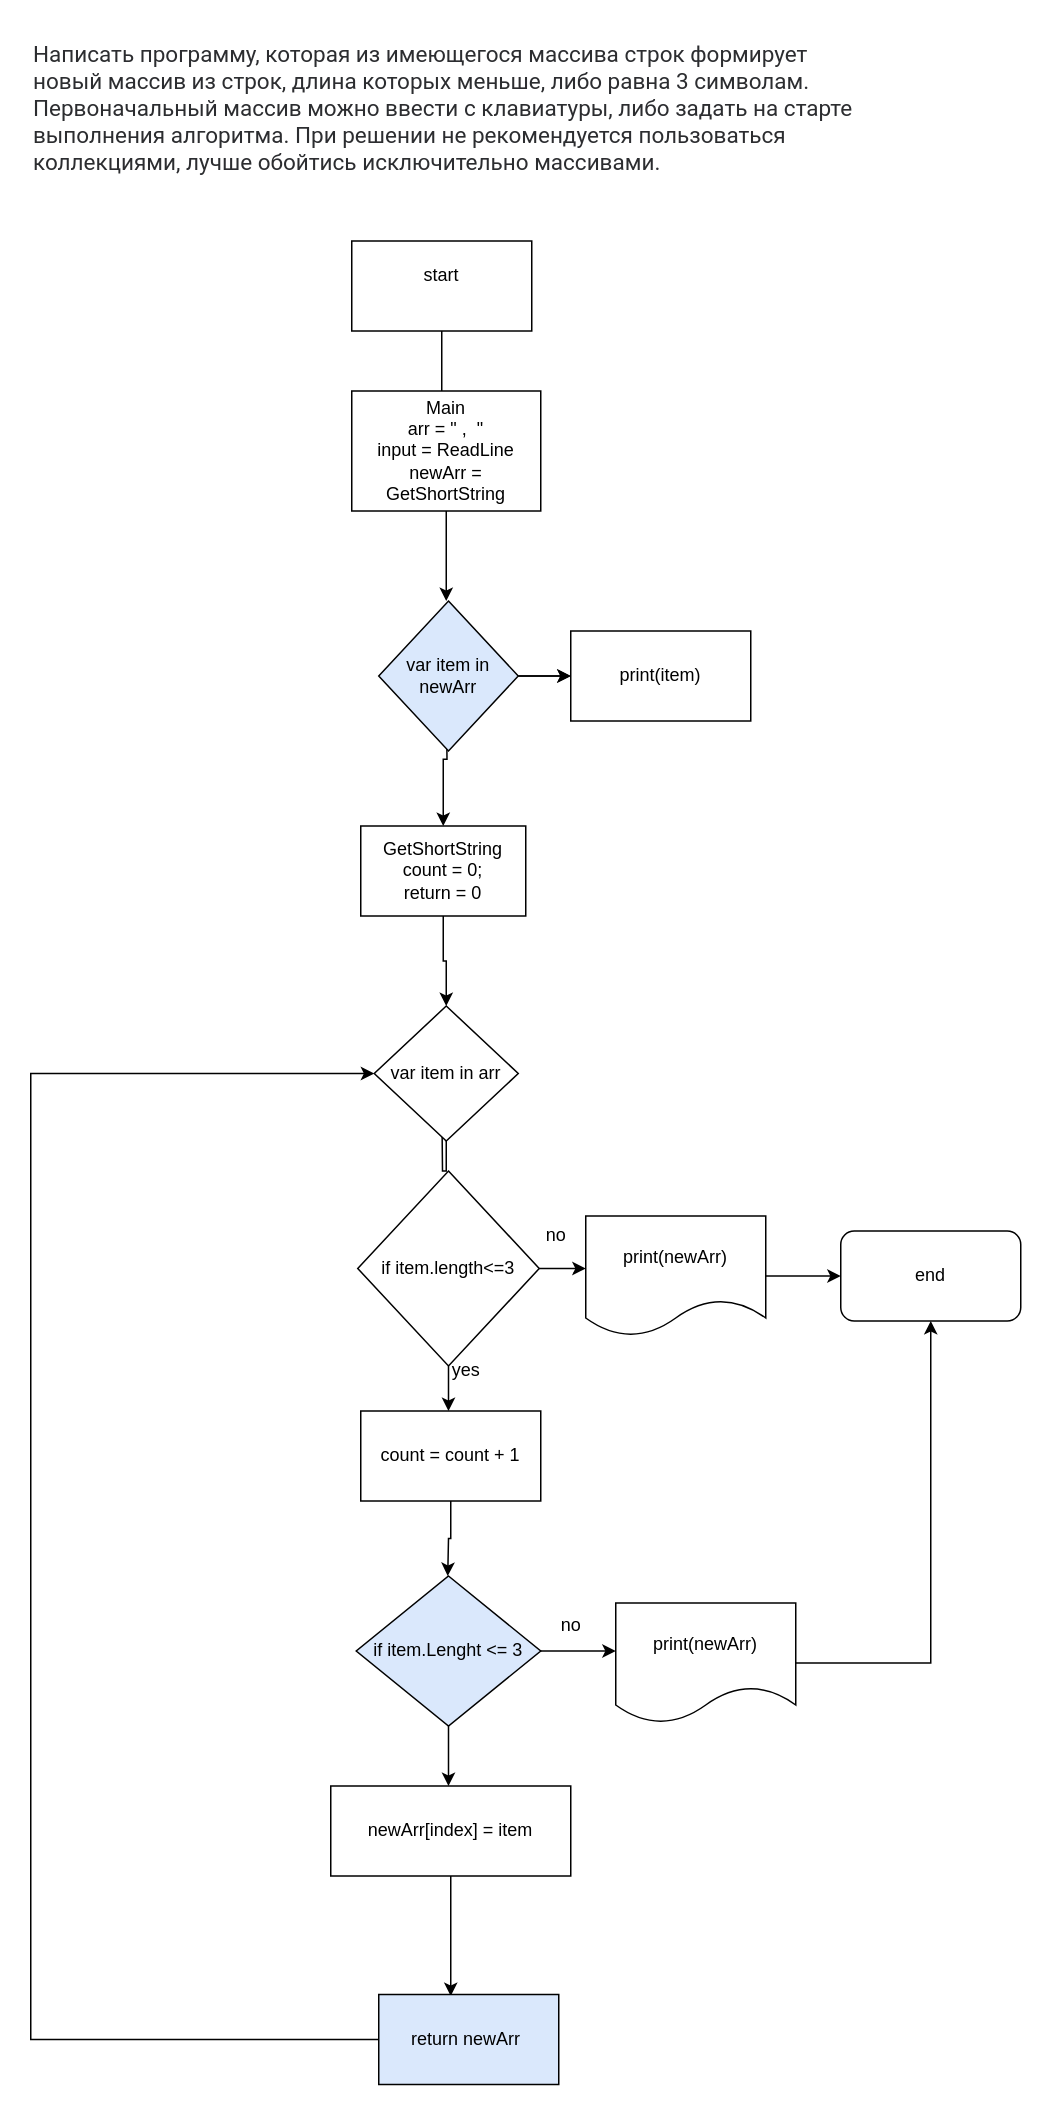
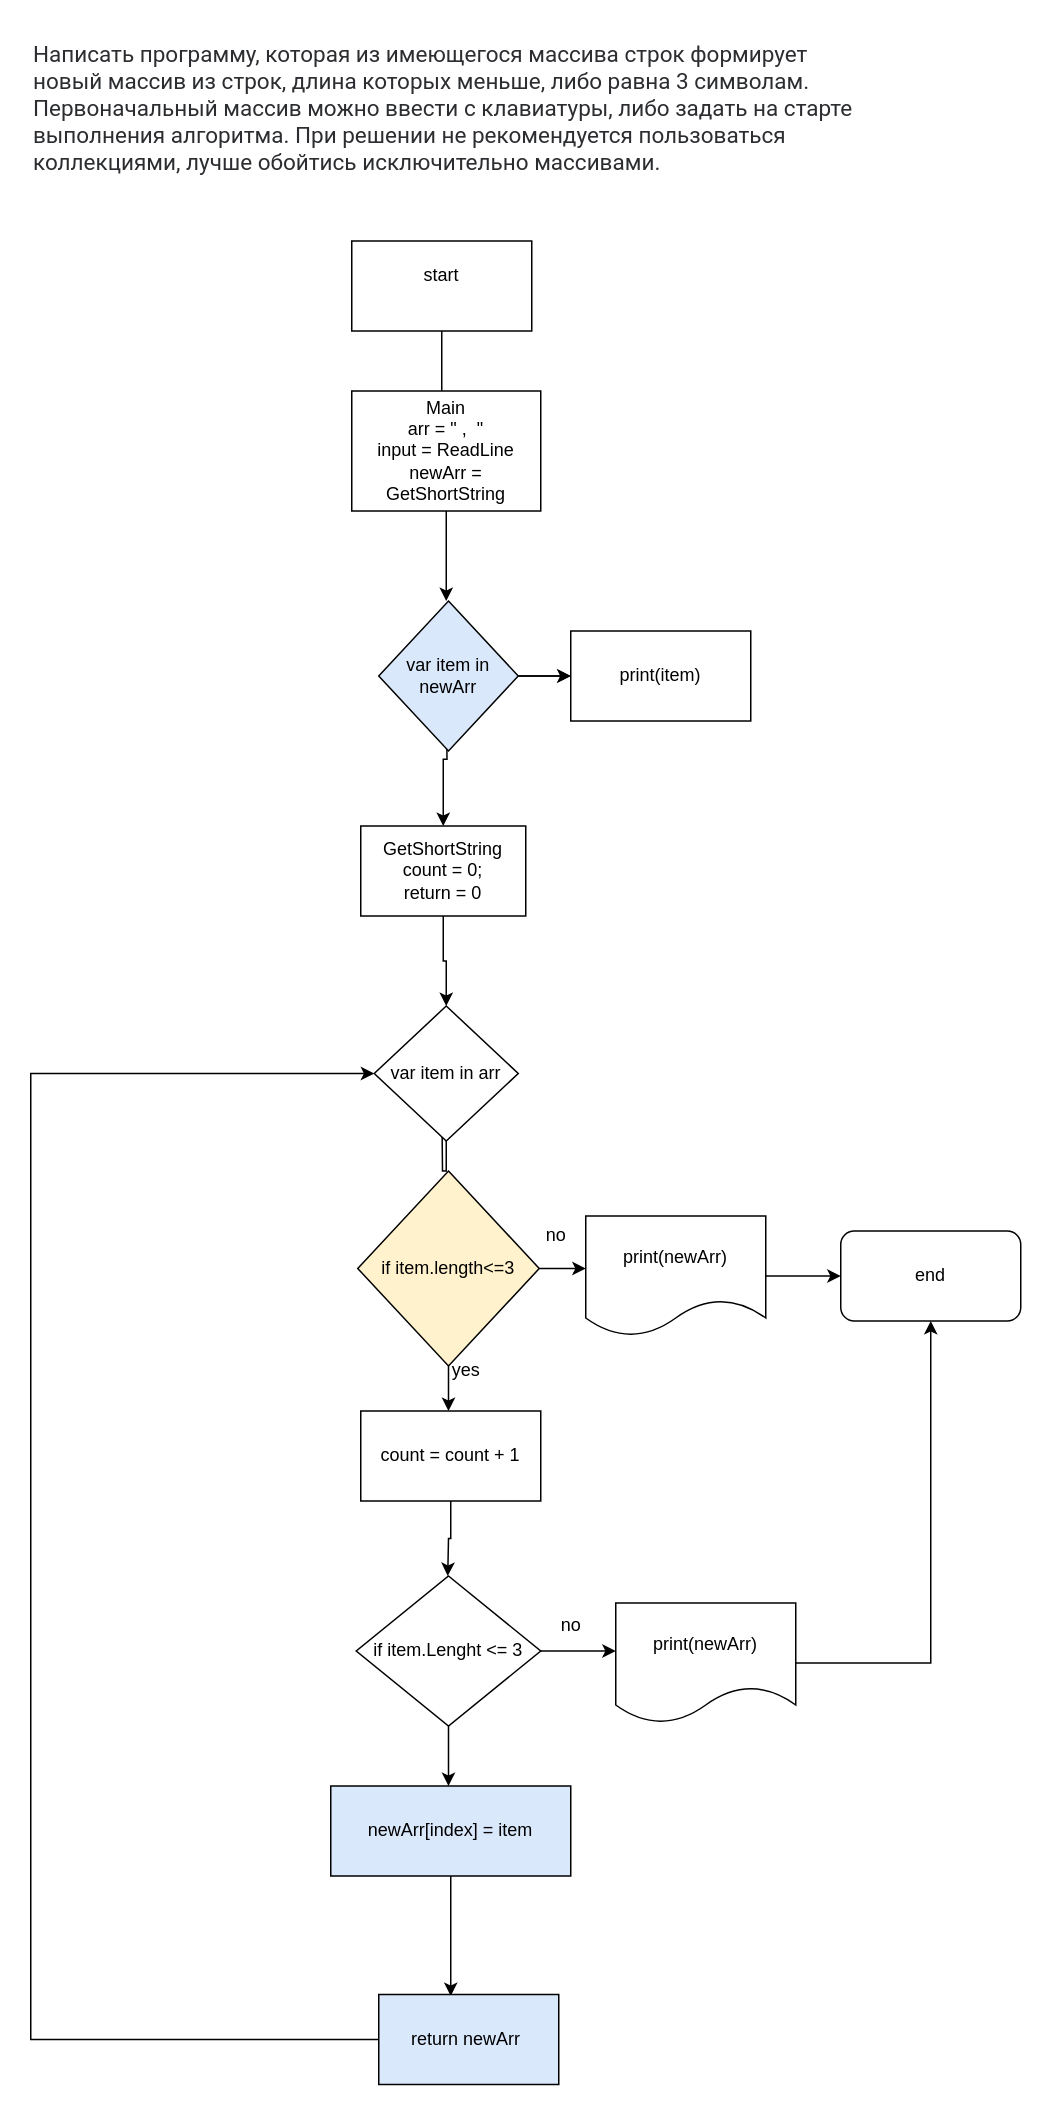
  <mxCell id="0" />
  <mxCell id="1" parent="0" />
  <mxCell id="2" style="edgeStyle=orthogonalEdgeStyle;rounded=0;orthogonalLoop=1;jettySize=auto;html=1;" parent="1" source="3" edge="1"><mxGeometry relative="1" as="geometry"><mxPoint x="294" y="270" as="targetPoint" /></mxGeometry></mxCell>
  <mxCell id="3" value="start&lt;div&gt;&lt;br/&gt;&lt;/div&gt;" style="rounded=0;whiteSpace=wrap;html=1;" parent="1" vertex="1"><mxGeometry x="234" width="120" height="60" as="geometry" y="160" /></mxCell>
  <mxCell id="4" style="edgeStyle=orthogonalEdgeStyle;rounded=0;orthogonalLoop=1;jettySize=auto;html=1;" parent="1" target="6" edge="1"><mxGeometry relative="1" as="geometry"><mxPoint x="294" y="480" as="targetPoint" /><mxPoint x="297" y="460" as="sourcePoint" /></mxGeometry></mxCell>
  <mxCell id="5" style="edgeStyle=orthogonalEdgeStyle;rounded=0;orthogonalLoop=1;jettySize=auto;html=1;" parent="1" source="6" target="8" edge="1"><mxGeometry relative="1" as="geometry"><mxPoint x="294" y="590" as="targetPoint" /></mxGeometry></mxCell>
  <mxCell id="6" value="GetShortString&lt;br&gt;count = 0;&lt;div&gt;return = 0&lt;/div&gt;" style="rounded=0;whiteSpace=wrap;html=1;" parent="1" vertex="1"><mxGeometry x="240" y="550" width="110" height="60" as="geometry" /></mxCell>
  <mxCell id="7" style="edgeStyle=orthogonalEdgeStyle;rounded=0;orthogonalLoop=1;jettySize=auto;html=1;" parent="1" source="8" edge="1"><mxGeometry relative="1" as="geometry"><mxPoint x="294" y="730" as="targetPoint" /></mxGeometry></mxCell>
  <mxCell id="8" value="var item in arr" style="rhombus;whiteSpace=wrap;html=1;" parent="1" vertex="1"><mxGeometry x="249" y="670" width="96" height="90" as="geometry" /></mxCell>
  <mxCell id="9" style="edgeStyle=orthogonalEdgeStyle;rounded=0;orthogonalLoop=1;jettySize=auto;html=1;entryX=0.5;entryY=0;entryDx=0;entryDy=0;" parent="1" source="10" edge="1"><mxGeometry relative="1" as="geometry"><mxPoint x="297" y="400" as="targetPoint" /></mxGeometry></mxCell>
  <mxCell id="10" value="Main&lt;br&gt;arr = &quot; ,&amp;nbsp; &quot;&lt;br&gt;input = ReadLine&lt;br&gt;newArr = GetShortString" style="rounded=0;whiteSpace=wrap;html=1;" parent="1" vertex="1"><mxGeometry x="234" y="260" width="126" height="80" as="geometry" /></mxCell>
  <mxCell id="11" style="edgeStyle=orthogonalEdgeStyle;rounded=0;orthogonalLoop=1;jettySize=auto;html=1;" parent="1" source="13" target="14" edge="1"><mxGeometry relative="1" as="geometry"><mxPoint x="380" y="450" as="targetPoint" /></mxGeometry></mxCell>
  <mxCell id="12" value="" style="edgeStyle=orthogonalEdgeStyle;rounded=0;orthogonalLoop=1;jettySize=auto;html=1;" parent="1" source="13" target="14" edge="1"><mxGeometry relative="1" as="geometry" /></mxCell>
  <mxCell id="13" value="var item in newArr" style="rhombus;whiteSpace=wrap;html=1;fillColor=#dae8fc;" parent="1" vertex="1"><mxGeometry x="252" y="400" width="93" height="100" as="geometry" /></mxCell>
  <mxCell id="14" value="print(item)" style="rounded=0;whiteSpace=wrap;html=1;" parent="1" vertex="1"><mxGeometry x="380" y="420" width="120" height="60" as="geometry" /></mxCell>
  <mxCell id="15" style="edgeStyle=orthogonalEdgeStyle;rounded=0;orthogonalLoop=1;jettySize=auto;html=1;" parent="1" source="17" edge="1"><mxGeometry relative="1" as="geometry"><mxPoint x="390" y="845" as="targetPoint" /></mxGeometry></mxCell>
  <mxCell id="16" style="edgeStyle=orthogonalEdgeStyle;rounded=0;orthogonalLoop=1;jettySize=auto;html=1;" parent="1" source="17" edge="1"><mxGeometry relative="1" as="geometry"><mxPoint x="298.5" y="940" as="targetPoint" /></mxGeometry></mxCell>
- <mxCell id="17" value="if item.length&amp;lt;=3" style="rhombus;whiteSpace=wrap;html=1;" parent="1" vertex="1"><mxGeometry x="238" y="780" width="121" height="130" as="geometry" /></mxCell>
+ <mxCell id="17" value="if item.length&amp;lt;=3" style="rhombus;whiteSpace=wrap;html=1;fillColor=#fff2cc;" parent="1" vertex="1"><mxGeometry x="238" y="780" width="121" height="130" as="geometry" /></mxCell>
  <mxCell id="18" value="no" style="text;html=1;align=center;verticalAlign=middle;resizable=0;points=[];autosize=1;strokeColor=none;fillColor=none;" parent="1" vertex="1"><mxGeometry x="350" y="808" width="40" height="30" as="geometry" /></mxCell>
  <mxCell id="19" style="edgeStyle=orthogonalEdgeStyle;rounded=0;orthogonalLoop=1;jettySize=auto;html=1;" parent="1" source="20" target="21" edge="1"><mxGeometry relative="1" as="geometry"><mxPoint x="550" y="850" as="targetPoint" /></mxGeometry></mxCell>
  <mxCell id="20" value="print(newArr)" style="shape=document;whiteSpace=wrap;html=1;boundedLbl=1;" parent="1" vertex="1"><mxGeometry x="390" y="810" width="120" height="80" as="geometry" /></mxCell>
  <mxCell id="21" value="end" style="whiteSpace=wrap;html=1;rounded=1;" parent="1" vertex="1"><mxGeometry x="560" y="820" width="120" height="60" as="geometry" /></mxCell>
  <mxCell id="22" style="edgeStyle=orthogonalEdgeStyle;rounded=0;orthogonalLoop=1;jettySize=auto;html=1;" parent="1" source="23" edge="1"><mxGeometry relative="1" as="geometry"><mxPoint x="298" y="1050" as="targetPoint" /></mxGeometry></mxCell>
  <mxCell id="23" value="count = count + 1" style="rounded=0;whiteSpace=wrap;html=1;" parent="1" vertex="1"><mxGeometry x="240" y="940" width="120" height="60" as="geometry" /></mxCell>
  <mxCell id="24" style="edgeStyle=orthogonalEdgeStyle;rounded=0;orthogonalLoop=1;jettySize=auto;html=1;" parent="1" source="26" edge="1"><mxGeometry relative="1" as="geometry"><mxPoint x="298.5" y="1190" as="targetPoint" /></mxGeometry></mxCell>
  <mxCell id="25" style="edgeStyle=orthogonalEdgeStyle;rounded=0;orthogonalLoop=1;jettySize=auto;html=1;" parent="1" source="26" edge="1"><mxGeometry relative="1" as="geometry"><mxPoint x="410" y="1100" as="targetPoint" /></mxGeometry></mxCell>
- <mxCell id="26" value="if item.Lenght &amp;lt;= 3" style="rhombus;whiteSpace=wrap;html=1;fillColor=#dae8fc;" parent="1" vertex="1"><mxGeometry x="237" y="1050" width="123" height="100" as="geometry" /></mxCell>
+ <mxCell id="26" value="if item.Lenght &amp;lt;= 3" style="rhombus;whiteSpace=wrap;html=1;" parent="1" vertex="1"><mxGeometry x="237" y="1050" width="123" height="100" as="geometry" /></mxCell>
  <mxCell id="27" value="yes" style="text;html=1;align=center;verticalAlign=middle;resizable=0;points=[];autosize=1;strokeColor=none;fillColor=none;" parent="1" vertex="1"><mxGeometry x="290" y="898" width="40" height="30" as="geometry" /></mxCell>
  <mxCell id="28" style="edgeStyle=orthogonalEdgeStyle;rounded=0;orthogonalLoop=1;jettySize=auto;html=1;" parent="1" source="29" edge="1"><mxGeometry relative="1" as="geometry"><mxPoint x="300" y="1330" as="targetPoint" /></mxGeometry></mxCell>
- <mxCell id="29" value="newArr[index] = item" style="rounded=0;whiteSpace=wrap;html=1;" parent="1" vertex="1"><mxGeometry x="220" y="1190" width="160" height="60" as="geometry" /></mxCell>
+ <mxCell id="29" value="newArr[index] = item" style="rounded=0;whiteSpace=wrap;html=1;fillColor=#dae8fc;" parent="1" vertex="1"><mxGeometry x="220" y="1190" width="160" height="60" as="geometry" /></mxCell>
  <mxCell id="30" value="no" style="text;html=1;align=center;verticalAlign=middle;resizable=0;points=[];autosize=1;strokeColor=none;fillColor=none;" parent="1" vertex="1"><mxGeometry x="360" y="1068" width="40" height="30" as="geometry" /></mxCell>
  <mxCell id="31" style="edgeStyle=orthogonalEdgeStyle;rounded=0;orthogonalLoop=1;jettySize=auto;html=1;entryX=0.5;entryY=1;entryDx=0;entryDy=0;" parent="1" source="32" target="21" edge="1"><mxGeometry relative="1" as="geometry"><mxPoint x="600" y="1108" as="targetPoint" /></mxGeometry></mxCell>
  <mxCell id="32" value="print(newArr)" style="shape=document;whiteSpace=wrap;html=1;boundedLbl=1;" parent="1" vertex="1"><mxGeometry x="410" y="1068" width="120" height="80" as="geometry" /></mxCell>
  <mxCell id="33" style="edgeStyle=orthogonalEdgeStyle;rounded=0;orthogonalLoop=1;jettySize=auto;html=1;entryX=0;entryY=0.5;entryDx=0;entryDy=0;" parent="1" source="34" target="8" edge="1"><mxGeometry relative="1" as="geometry"><Array as="points"><mxPoint x="20" y="1359" /><mxPoint x="20" y="715" /></Array></mxGeometry></mxCell>
  <mxCell id="34" value="return newArr&amp;nbsp;" style="rounded=0;whiteSpace=wrap;html=1;fillColor=#dae8fc;" parent="1" vertex="1"><mxGeometry x="252" y="1329" width="120" height="60" as="geometry" /></mxCell>
  <mxCell id="35" value="&lt;span style=&quot;color: rgb(44, 45, 48); font-family: Onest, Roboto, &amp;quot;San Francisco&amp;quot;, &amp;quot;Helvetica Neue&amp;quot;, Helvetica, Arial; font-size: 15px; font-style: normal; font-variant-ligatures: normal; font-variant-caps: normal; font-weight: 400; letter-spacing: normal; orphans: 2; text-align: start; text-indent: 0px; text-transform: none; widows: 2; word-spacing: 0px; -webkit-text-stroke-width: 0px; background-color: rgb(255, 255, 255); text-decoration-thickness: initial; text-decoration-style: initial; text-decoration-color: initial; float: none; display: inline !important;&quot;&gt;Написать программу, которая из имеющегося массива строк формирует новый массив из строк, длина которых меньше, либо равна 3 символам. Первоначальный массив можно ввести с клавиатуры, либо задать на старте выполнения алгоритма. При решении не рекомендуется пользоваться коллекциями, лучше обойтись исключительно массивами.&lt;/span&gt;" style="text;whiteSpace=wrap;html=1;" vertex="1" parent="1"><mxGeometry x="20" y="20" width="560" height="110" as="geometry" /></mxCell>
